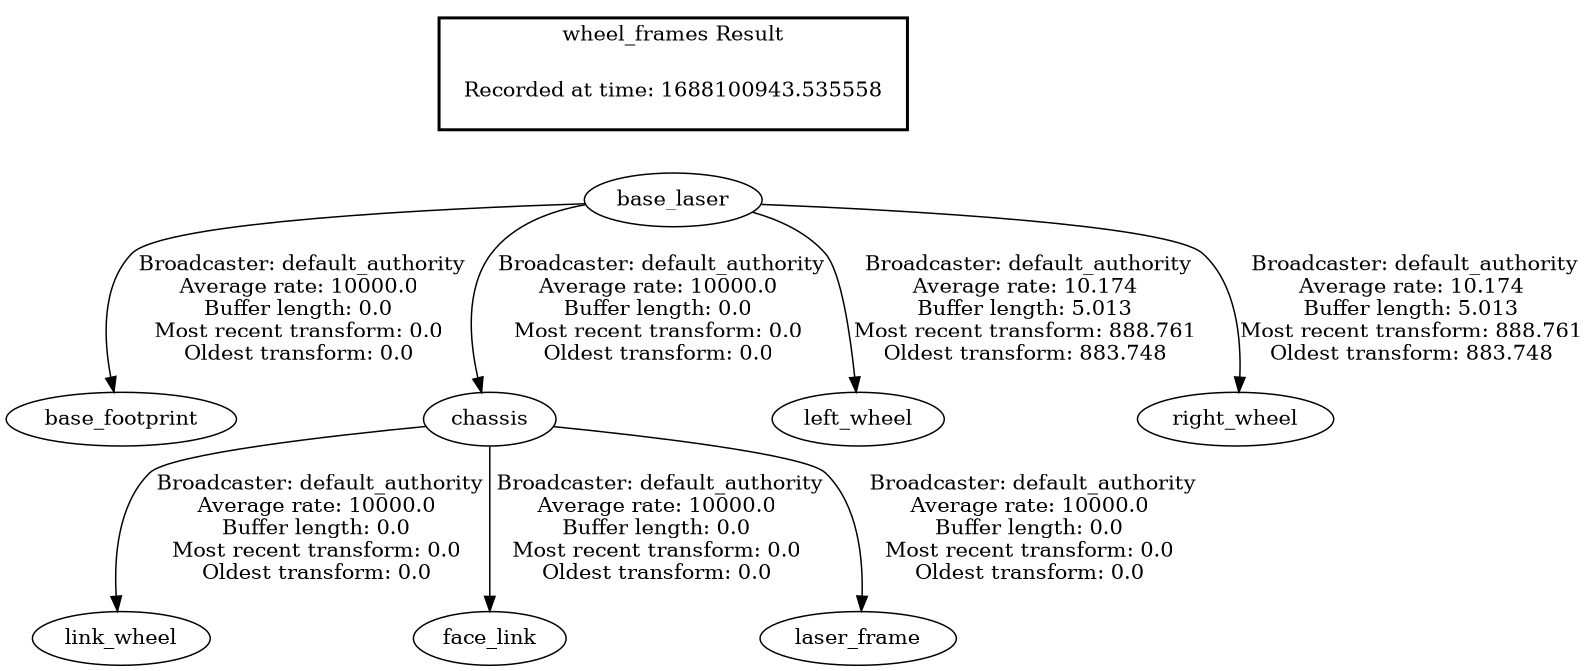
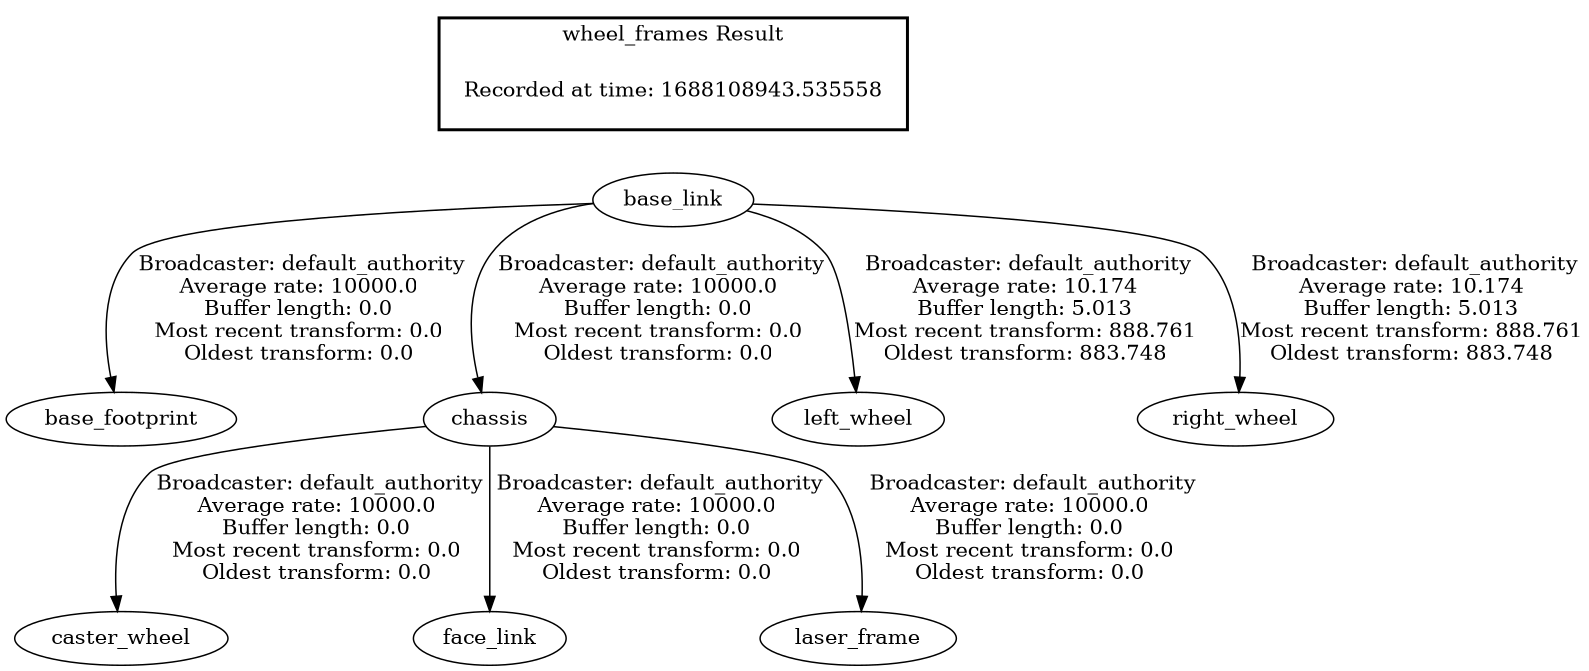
  digraph {
-   "Recorded at time: 1688108943.535558" [shape=plaintext label="Recorded at time: 1688100943.535558"]
-   base_link [label=base_laser]
+   "Recorded at time: 1688108943.535558" [shape=plaintext]
+   base_link
    base_footprint
    chassis
    left_wheel
    right_wheel
-   caster_wheel [label=link_wheel]
+   caster_wheel
    face_link
    laser_frame
    subgraph cluster_1 {
      color=black
      label="wheel_frames Result"
      style=bold
      "Recorded at time: 1688108943.535558"
    }
    "Recorded at time: 1688108943.535558" -> base_link [style=invis]
    base_link -> base_footprint [label=" Broadcaster: default_authority\nAverage rate: 10000.0\nBuffer length: 0.0\nMost recent transform: 0.0\nOldest transform: 0.0\n"]
    base_link -> chassis [label=" Broadcaster: default_authority\nAverage rate: 10000.0\nBuffer length: 0.0\nMost recent transform: 0.0\nOldest transform: 0.0\n"]
    base_link -> left_wheel [label=" Broadcaster: default_authority\nAverage rate: 10.174\nBuffer length: 5.013\nMost recent transform: 888.761\nOldest transform: 883.748\n"]
    base_link -> right_wheel [label=" Broadcaster: default_authority\nAverage rate: 10.174\nBuffer length: 5.013\nMost recent transform: 888.761\nOldest transform: 883.748\n"]
    chassis -> caster_wheel [label=" Broadcaster: default_authority\nAverage rate: 10000.0\nBuffer length: 0.0\nMost recent transform: 0.0\nOldest transform: 0.0\n"]
    chassis -> face_link [label=" Broadcaster: default_authority\nAverage rate: 10000.0\nBuffer length: 0.0\nMost recent transform: 0.0\nOldest transform: 0.0\n"]
    chassis -> laser_frame [label=" Broadcaster: default_authority\nAverage rate: 10000.0\nBuffer length: 0.0\nMost recent transform: 0.0\nOldest transform: 0.0\n"]
  }
